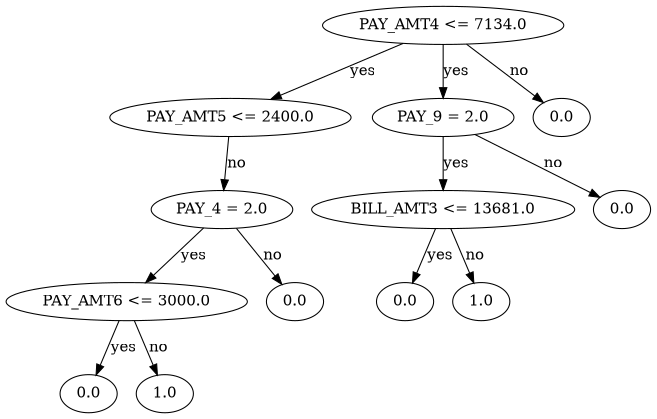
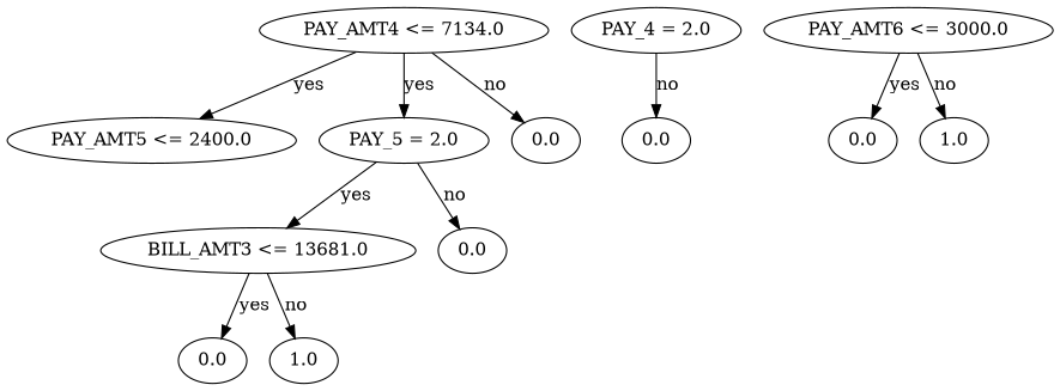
  digraph {
    n1 [label="PAY_AMT5 <= 2400.0"]
    n2 [label="PAY_4 = 2.0"]
    n3 [label="PAY_AMT4 <= 7134.0"]
-   n4 [label="PAY_9 = 2.0"]
+   n4 [label="PAY_5 = 2.0"]
    n5 [label=0.0]
    n6 [label="PAY_AMT6 <= 3000.0"]
    n7 [label=0.0]
    n8 [label="BILL_AMT3 <= 13681.0"]
    n9 [label=0.0]
    n10 [label=0.0]
    n11 [label=1.0]
    n12 [label=0.0]
    n13 [label=1.0]
-   n1 -> n2 [label=no]
-   n2 -> n6 [label=yes]
    n2 -> n7 [label=no]
    n3 -> n1 [label=yes]
    n3 -> n4 [label=yes]
    n3 -> n5 [label=no]
    n4 -> n8 [label=yes]
    n4 -> n9 [label=no]
    n6 -> n12 [label=yes]
    n6 -> n13 [label=no]
    n8 -> n10 [label=yes]
    n8 -> n11 [label=no]
  }
